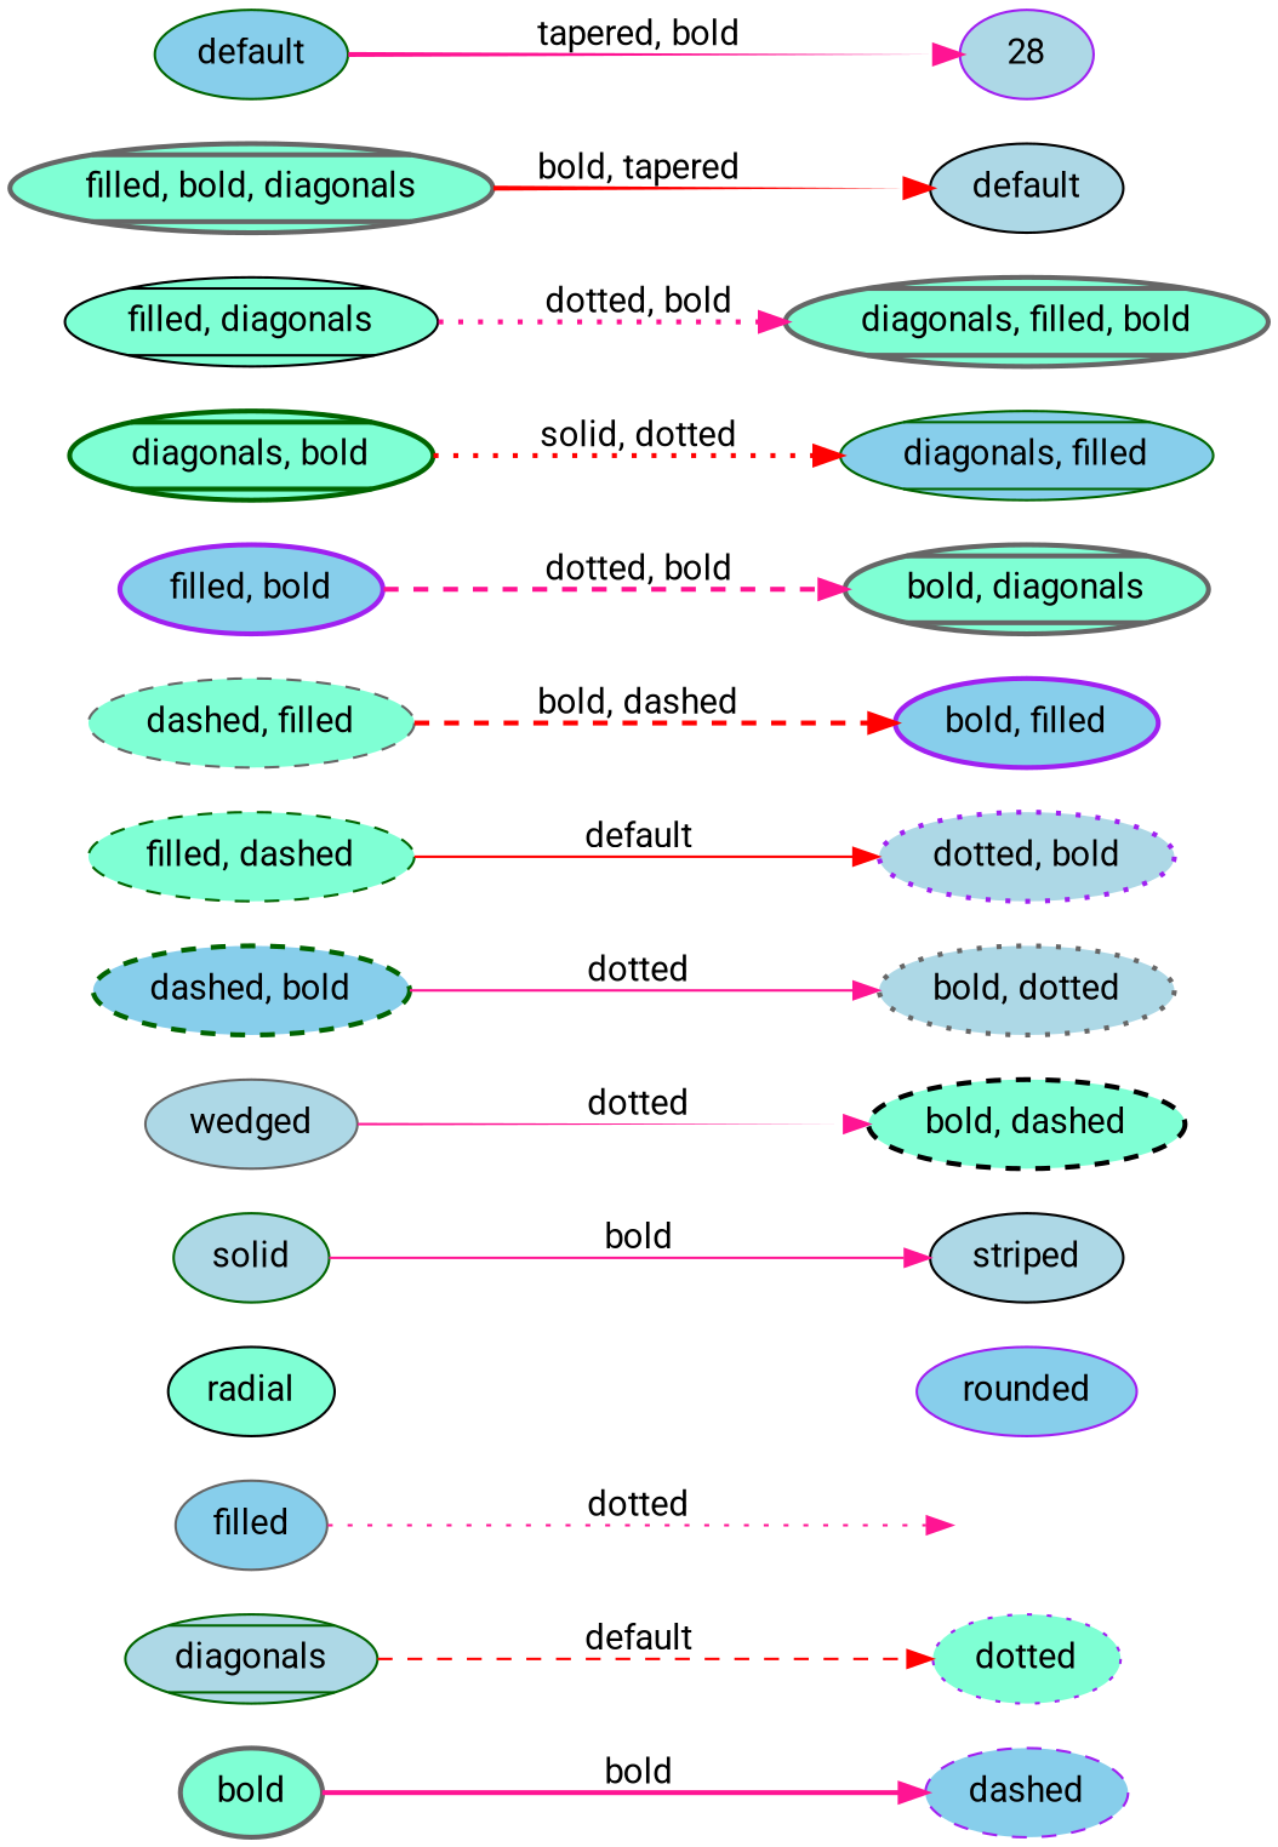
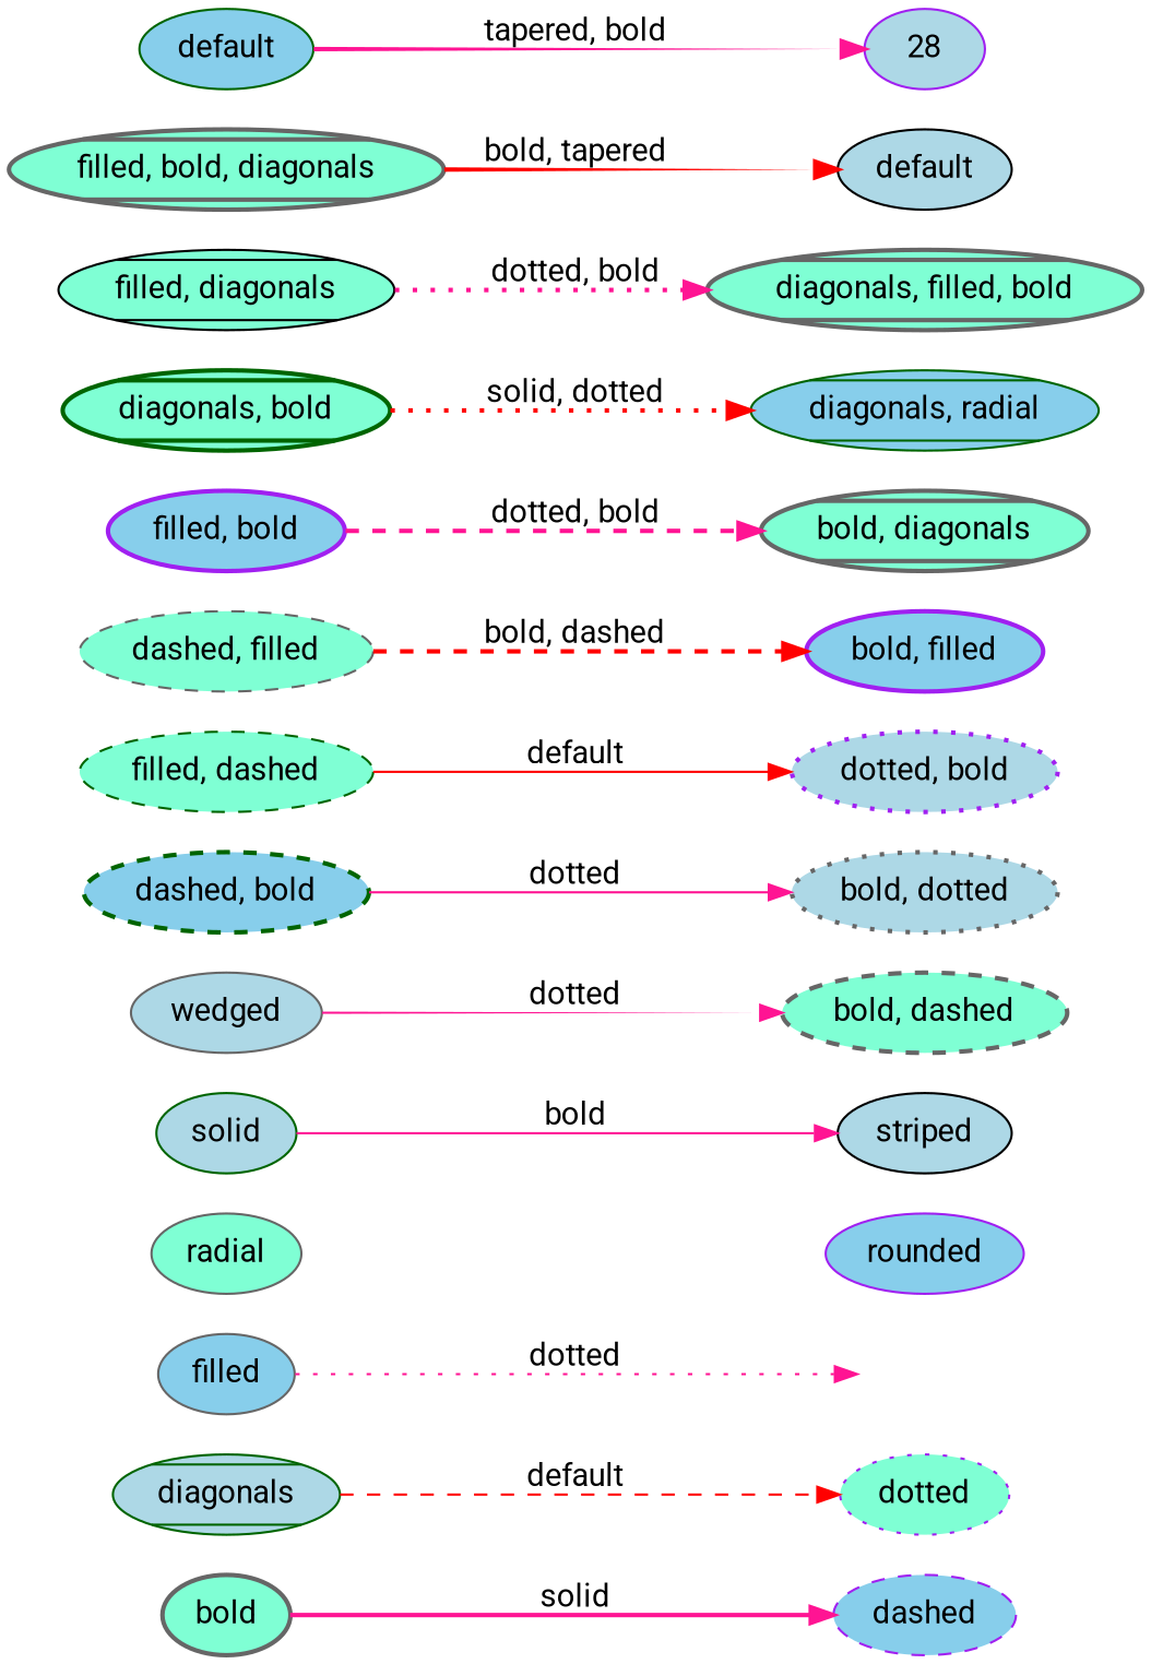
  digraph {
    fontname=Roboto
    rankdir=LR
    node [color=gray40 fillcolor=aquamarine fontname=Roboto style=filled]
    edge [color=deeppink fontname=Roboto]
    n1 [label=bold style="bold,filled"]
    n2 [color=purple fillcolor=skyblue label=dashed style="dashed,filled"]
    n3 [color=darkgreen fillcolor=lightblue label=diagonals style="diagonals,filled"]
    n4 [color=purple label=dotted style="dotted,filled"]
    n5 [fillcolor=skyblue label=filled]
    n6 [label=invis style=invis color="" fillcolor=""]
-   n7 [color=black label=radial style="radial,filled"]
+   n7 [label=radial style="radial,filled"]
    n8 [color=purple fillcolor=skyblue label=rounded style="rounded,filled"]
    n9 [color=darkgreen fillcolor=lightblue label=solid style="solid,filled"]
    n10 [color=black fillcolor=lightblue label=striped style="striped,filled"]
    n11 [fillcolor=lightblue label=wedged style="wedged,filled"]
-   n12 [color=black label="bold, dashed" style="bold, dashed,filled"]
+   n12 [label="bold, dashed" style="bold, dashed,filled"]
    n13 [color=darkgreen fillcolor=skyblue label="dashed, bold" style="dashed, bold,filled"]
    n14 [fillcolor=lightblue label="bold, dotted" style="bold, dotted,filled"]
    n15 [color=purple fillcolor=lightblue label="dotted, bold" style="dotted, bold,filled"]
    n16 [color=darkgreen label="filled, dashed" style="filled, dashed"]
    n17 [label="dashed, filled" style="dashed, filled,filled"]
    n18 [color=purple fillcolor=skyblue label="bold, filled" style="bold, filled,filled"]
    n19 [color=purple fillcolor=skyblue label="filled, bold" style="filled, bold"]
    n20 [label="bold, diagonals" style="bold, diagonals,filled"]
    n21 [color=darkgreen label="diagonals, bold" style="diagonals, bold,filled"]
-   n22 [color=darkgreen fillcolor=skyblue label="diagonals, filled" style="diagonals, filled,filled"]
+   n22 [color=darkgreen fillcolor=skyblue label="diagonals, radial" style="diagonals, filled,filled"]
    n23 [color=black label="filled, diagonals" style="filled, diagonals"]
    n24 [label="diagonals, filled, bold" style="diagonals, filled, bold,filled"]
    n25 [label="filled, bold, diagonals" style="filled, bold, diagonals"]
    n26 [color=black fillcolor=lightblue label=default]
    n27 [color=darkgreen fillcolor=skyblue label=default]
    28 [color=purple fillcolor=lightblue]
-   n1 -> n2 [label=bold style=bold]
+   n1 -> n2 [label=solid style=bold]
    n3 -> n4 [color=red label=default style=dashed]
    n5 -> n6 [label=dotted style=dotted]
    n7 -> n8 [label=invis style=invis color=""]
    n9 -> n10 [label=bold style=solid]
    n11 -> n12 [label=dotted style=tapered]
    n13 -> n14 [label=dotted]
    n16 -> n15 [color=red label=default]
    n17 -> n18 [color=red label="bold, dashed" style="bold, dashed"]
    n19 -> n20 [label="dotted, bold" style="dashed, bold"]
    n21 -> n22 [color=red label="solid, dotted" style="bold, dotted"]
    n23 -> n24 [label="dotted, bold" style="dotted, bold"]
    n25 -> n26 [color=red label="bold, tapered" style="bold, tapered"]
    n27 -> 28 [label="tapered, bold" style="tapered, bold"]
  }
